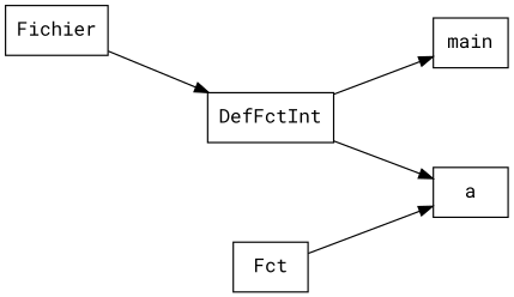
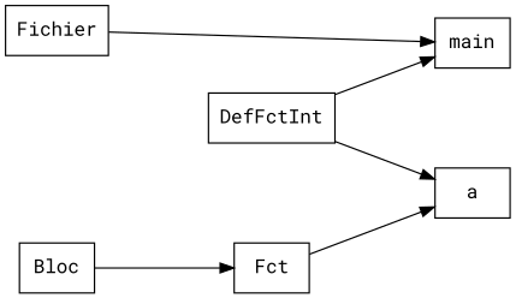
  digraph {
    fontname="Roboto Mono"
    nodesep=1
    rankdir=LR
    ranksep=1
    node [fontname="Roboto Mono" shape=box]
    edge [fontname="Roboto Mono"]
    n1 [label=Fichier]
    n2 [label=DefFctInt]
    n3 [label=main]
    n4 [label=a]
+   n5 [label=Bloc]
    n6 [label=Fct]
-   n1 -> n2
+   n1 -> n3
    n2 -> n3
    n2 -> n4
+   n5 -> n6
    n6 -> n4
  }
